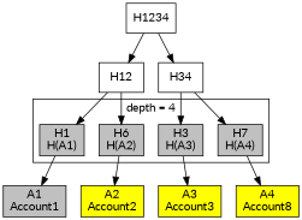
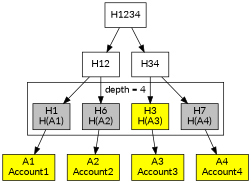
  digraph {
    fontname=Lato
    splines=line
    node [fillcolor=grey fontname=Lato shape=rectangle style=filled]
    edge [fontname=Lato]
    n1 [label="H1\nH(A1)"]
    n2 [label="H6\nH(A2)"]
-   n3 [label="H3\nH(A3)"]
+   n3 [fillcolor=yellow label="H3\nH(A3)"]
    n4 [label="H7\nH(A4)"]
-   n5 [label="A1\nAccount1"]
+   n5 [fillcolor=yellow label="A1\nAccount1"]
    n6 [fillcolor=yellow label="A2\nAccount2"]
    n7 [fillcolor=yellow label="A3\nAccount3"]
-   n8 [fillcolor=yellow label="A4\nAccount8"]
+   n8 [fillcolor=yellow label="A4\nAccount4"]
    n9 [label=H12 fillcolor="" style=""]
    n10 [label=H34 fillcolor="" style=""]
    n11 [label=H1234 fillcolor="" style=""]
    subgraph cluster_1 {
      label="depth = 4"
      n1
      n2
      n3
      n4
    }
    n1 -> n5
    n2 -> n6
    n3 -> n7
    n4 -> n8
    n9 -> n1
    n9 -> n2
    n10 -> n3
    n10 -> n4
    n11 -> n9
    n11 -> n10
  }
